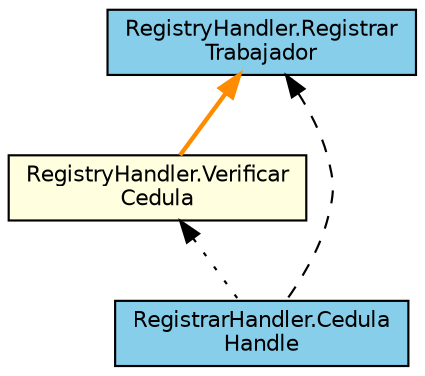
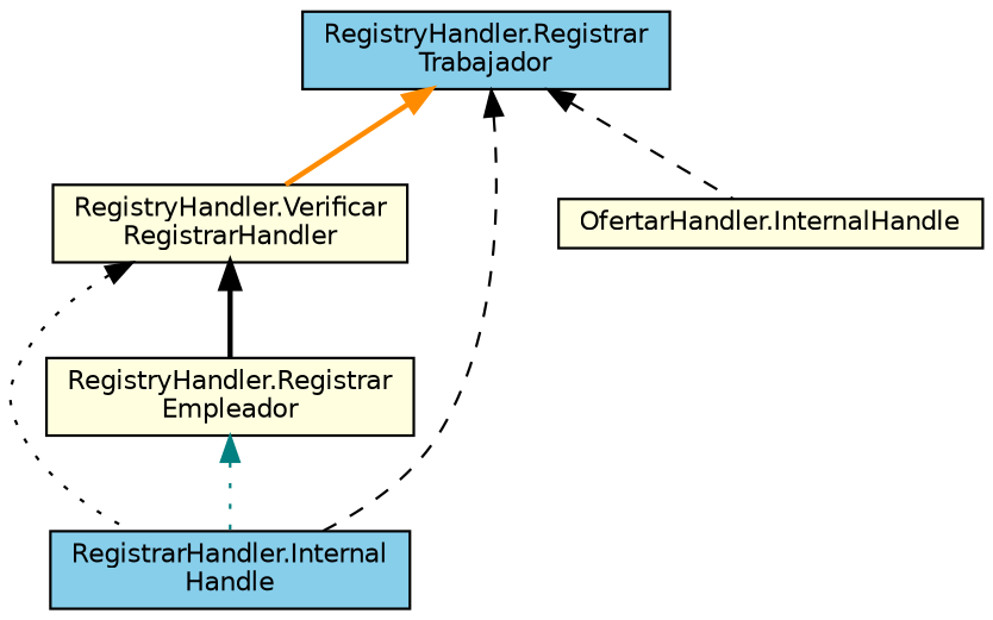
  digraph {
    rankdir=TB
    node [color=black fillcolor=lightyellow fontname=Helvetica fontsize=10 shape=record style=filled]
    edge [color=black dir=back fontname=Helvetica fontsize=10 labelfontname=Helvetica labelfontsize=10 style=dotted]
-   n1 [fontcolor=black height=0.2 label="RegistryHandler.Verificar\lCedula" width=0.4]
-   n2 [fillcolor=skyblue height=0.2 label="RegistrarHandler.Cedula\lHandle" width=0.4]
+   n1 [fontcolor=black height=0.2 label="RegistryHandler.Verificar\lRegistrarHandler" width=0.4]
+   n2 [fillcolor=skyblue height=0.2 label="RegistrarHandler.Internal\lHandle" width=0.4]
+   n3 [height=0.2 label="RegistryHandler.Registrar\lEmpleador" width=0.4]
    n4 [fillcolor=skyblue height=0.2 label="RegistryHandler.Registrar\lTrabajador" width=0.4]
+   n5 [height=0.2 label="OfertarHandler.InternalHandle" width=0.4]
    n1 -> n2
+   n1 -> n3 [style=bold]
+   n3 -> n2 [color=teal]
    n4 -> n1 [color=darkorange style=bold]
    n4 -> n2 [style=dashed]
+   n4 -> n5 [style=dashed]
  }
